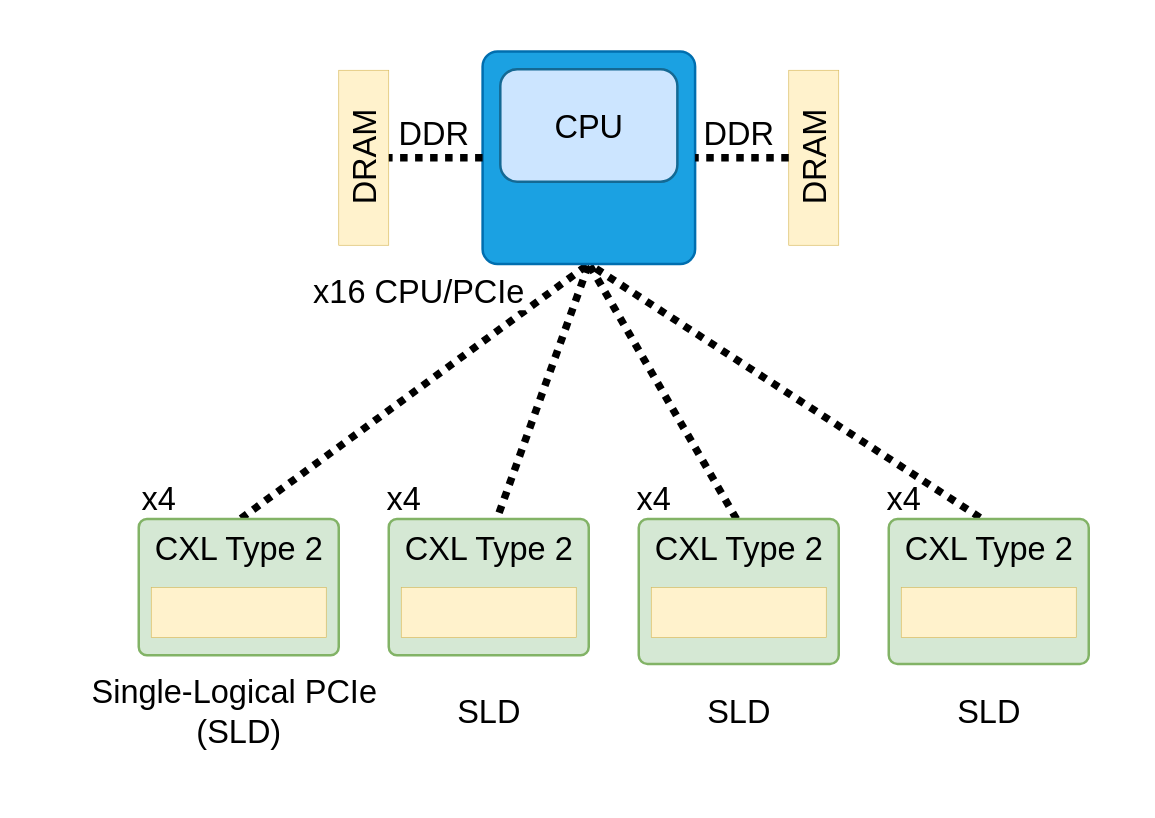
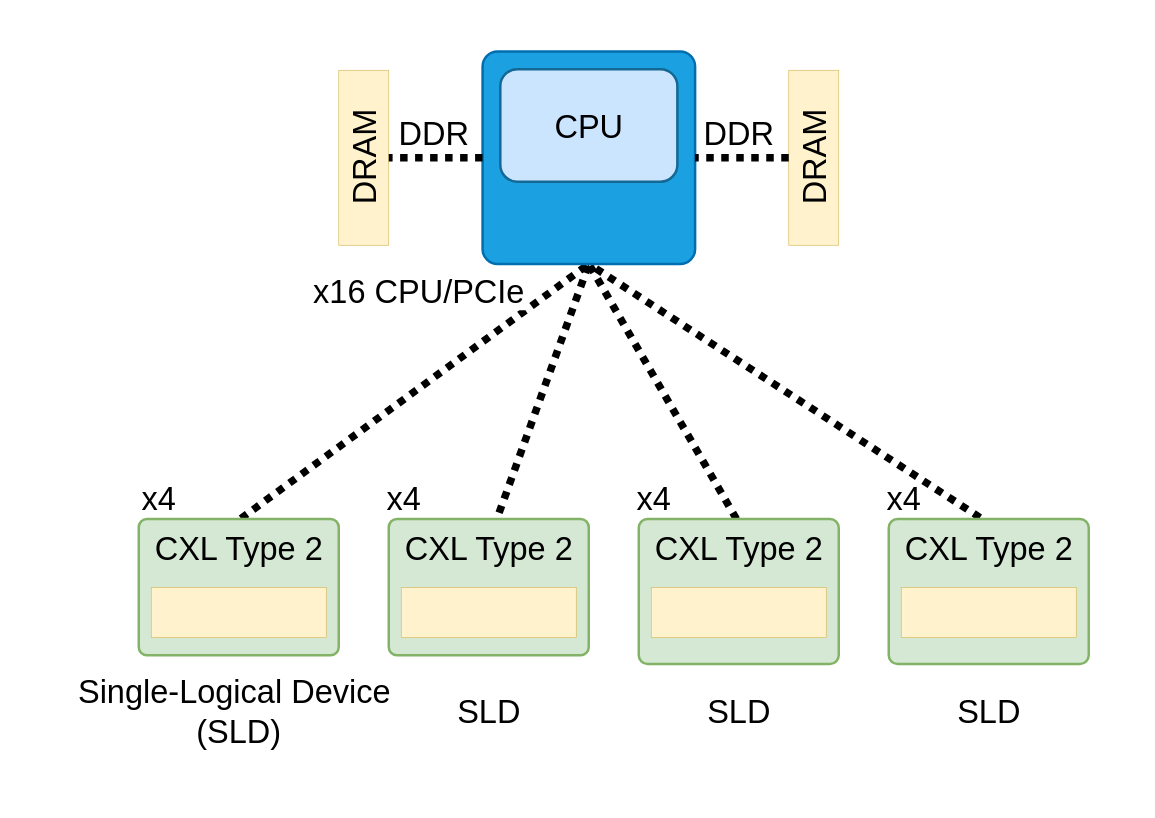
  <mxCell id="0" />
  <mxCell id="1" parent="0" />
  <mxCell id="2" value="" style="endArrow=none;html=1;rounded=0;entryX=0.5;entryY=1;entryDx=0;entryDy=0;exitX=0.51;exitY=0.078;exitDx=0;exitDy=0;strokeWidth=3;dashed=1;dashPattern=1 1;strokeColor=#000000;exitPerimeter=0;fontSize=13;" edge="1" parent="1" source="8" target="28"><mxGeometry width="50" height="50" relative="1" as="geometry"><mxPoint x="-60.75" y="236.59" as="sourcePoint" /><mxPoint x="12.71" y="110" as="targetPoint" /></mxGeometry></mxCell>
  <mxCell id="3" value="" style="endArrow=none;html=1;rounded=0;entryX=0.5;entryY=1;entryDx=0;entryDy=0;exitX=0.546;exitY=0.002;exitDx=0;exitDy=0;strokeWidth=3;dashed=1;dashPattern=1 1;strokeColor=#000000;exitPerimeter=0;fontSize=13;" edge="1" parent="1" source="12" target="28"><mxGeometry width="50" height="50" relative="1" as="geometry"><mxPoint x="151.63" y="251.56" as="sourcePoint" /><mxPoint x="55.32" y="102.84" as="targetPoint" /></mxGeometry></mxCell>
  <mxCell id="4" value="" style="endArrow=none;html=1;rounded=0;entryX=0.5;entryY=1;entryDx=0;entryDy=0;strokeWidth=3;dashed=1;dashPattern=1 1;exitX=0.49;exitY=0.086;exitDx=0;exitDy=0;strokeColor=#000000;exitPerimeter=0;fontSize=13;" edge="1" parent="1" source="16" target="28"><mxGeometry width="50" height="50" relative="1" as="geometry"><mxPoint x="328.39" y="251.38" as="sourcePoint" /><mxPoint x="19.71" y="115" as="targetPoint" /></mxGeometry></mxCell>
  <mxCell id="5" value="" style="endArrow=none;html=1;rounded=0;entryX=0.5;entryY=1;entryDx=0;entryDy=0;strokeWidth=3;dashed=1;dashPattern=1 1;exitX=0.461;exitY=0.065;exitDx=0;exitDy=0;strokeColor=#000000;exitPerimeter=0;fontSize=13;" edge="1" parent="1" source="20" target="28"><mxGeometry width="50" height="50" relative="1" as="geometry"><mxPoint x="502.62" y="250.42" as="sourcePoint" /><mxPoint x="-7.58" y="100" as="targetPoint" /></mxGeometry></mxCell>
- <mxCell id="6" value="Single-Logical PCIe&amp;nbsp;&lt;div style=&quot;font-size: 13px;&quot;&gt;(SLD)&lt;/div&gt;" style="text;html=1;align=center;verticalAlign=middle;resizable=0;points=[];autosize=1;strokeColor=none;fillColor=none;fontFamily=Helvetica;fontSize=13;fontColor=default;labelBackgroundColor=default;" vertex="1" parent="1"><mxGeometry x="20" y="264.47" width="150" height="40" as="geometry" /></mxCell>
+ <mxCell id="6" value="Single-Logical Device&amp;nbsp;&lt;div style=&quot;font-size: 13px;&quot;&gt;(SLD)&lt;/div&gt;" style="text;html=1;align=center;verticalAlign=middle;resizable=0;points=[];autosize=1;strokeColor=none;fillColor=none;fontFamily=Helvetica;fontSize=13;fontColor=default;labelBackgroundColor=default;" vertex="1" parent="1"><mxGeometry x="20" y="264.47" width="150" height="40" as="geometry" /></mxCell>
  <mxCell id="7" value="&lt;div style=&quot;font-size: 13px;&quot;&gt;&lt;br style=&quot;font-size: 13px;&quot;&gt;&lt;/div&gt;" style="rounded=1;whiteSpace=wrap;html=1;strokeWidth=1;fontSize=13;rotation=90;align=right;verticalAlign=middle;horizontal=0;labelPosition=left;verticalLabelPosition=middle;fillColor=#d5e8d4;strokeColor=#82b366;perimeterSpacing=0;imageWidth=24;arcSize=6;" vertex="1" parent="1"><mxGeometry x="67.75" y="194.25" width="54.5" height="80" as="geometry" /></mxCell>
  <mxCell id="8" value="&lt;font style=&quot;font-size: 13px;&quot;&gt;CXL Type 2&lt;/font&gt;" style="text;html=1;align=center;verticalAlign=middle;resizable=0;points=[];autosize=1;strokeColor=none;fillColor=none;labelBackgroundColor=none;fontColor=#000000;fontSize=13;" vertex="1" parent="1"><mxGeometry x="50" y="204.47" width="90" height="30" as="geometry" /></mxCell>
  <mxCell id="9" value="" style="rounded=0;whiteSpace=wrap;html=1;fillColor=#fff2cc;strokeColor=#d6b656;shadow=0;textShadow=0;strokeWidth=0.25;fontSize=13;" vertex="1" parent="1"><mxGeometry x="60" y="234.47" width="70" height="20" as="geometry" /></mxCell>
  <mxCell id="10" value="SLD" style="text;html=1;align=center;verticalAlign=middle;resizable=0;points=[];autosize=1;strokeColor=none;fillColor=none;fontFamily=Helvetica;fontSize=13;fontColor=default;labelBackgroundColor=default;" vertex="1" parent="1"><mxGeometry x="170" y="269.47" width="50" height="30" as="geometry" /></mxCell>
  <mxCell id="11" value="&lt;div style=&quot;font-size: 13px;&quot;&gt;&lt;br style=&quot;font-size: 13px;&quot;&gt;&lt;/div&gt;" style="rounded=1;whiteSpace=wrap;html=1;strokeWidth=1;fontSize=13;rotation=90;align=right;verticalAlign=middle;horizontal=0;labelPosition=left;verticalLabelPosition=middle;fillColor=#d5e8d4;strokeColor=#82b366;perimeterSpacing=0;imageWidth=24;arcSize=6;" vertex="1" parent="1"><mxGeometry x="167.75" y="194.25" width="54.5" height="80" as="geometry" /></mxCell>
  <mxCell id="12" value="&lt;font style=&quot;font-size: 13px;&quot;&gt;CXL Type 2&lt;/font&gt;" style="text;html=1;align=center;verticalAlign=middle;resizable=0;points=[];autosize=1;strokeColor=none;fillColor=none;labelBackgroundColor=none;fontColor=#000000;fontSize=13;" vertex="1" parent="1"><mxGeometry x="150" y="204.47" width="90" height="30" as="geometry" /></mxCell>
  <mxCell id="13" value="" style="rounded=0;whiteSpace=wrap;html=1;fillColor=#fff2cc;strokeColor=#d6b656;shadow=0;textShadow=0;strokeWidth=0.25;fontSize=13;" vertex="1" parent="1"><mxGeometry x="160" y="234.47" width="70" height="20" as="geometry" /></mxCell>
  <mxCell id="14" value="SLD" style="text;html=1;align=center;verticalAlign=middle;resizable=0;points=[];autosize=1;strokeColor=none;fillColor=none;fontFamily=Helvetica;fontSize=13;fontColor=default;labelBackgroundColor=default;" vertex="1" parent="1"><mxGeometry x="270" y="269.47" width="50" height="30" as="geometry" /></mxCell>
  <mxCell id="15" value="&lt;div style=&quot;font-size: 13px;&quot;&gt;&lt;br style=&quot;font-size: 13px;&quot;&gt;&lt;/div&gt;" style="rounded=1;whiteSpace=wrap;html=1;strokeWidth=1;fontSize=13;rotation=90;align=right;verticalAlign=middle;horizontal=0;labelPosition=left;verticalLabelPosition=middle;fillColor=#d5e8d4;strokeColor=#82b366;perimeterSpacing=0;imageWidth=24;arcSize=6;" vertex="1" parent="1"><mxGeometry x="266" y="196" width="58" height="80" as="geometry" /></mxCell>
  <mxCell id="16" value="&lt;font style=&quot;font-size: 13px;&quot;&gt;CXL Type 2&lt;/font&gt;" style="text;html=1;align=center;verticalAlign=middle;resizable=0;points=[];autosize=1;strokeColor=none;fillColor=none;labelBackgroundColor=none;fontColor=#000000;fontSize=13;" vertex="1" parent="1"><mxGeometry x="250" y="204.47" width="90" height="30" as="geometry" /></mxCell>
  <mxCell id="17" value="" style="rounded=0;whiteSpace=wrap;html=1;fillColor=#fff2cc;strokeColor=#d6b656;shadow=0;textShadow=0;strokeWidth=0.25;fontSize=13;" vertex="1" parent="1"><mxGeometry x="260" y="234.47" width="70" height="20" as="geometry" /></mxCell>
  <mxCell id="18" value="SLD" style="text;html=1;align=center;verticalAlign=middle;resizable=0;points=[];autosize=1;strokeColor=none;fillColor=none;fontFamily=Helvetica;fontSize=13;fontColor=default;labelBackgroundColor=default;" vertex="1" parent="1"><mxGeometry x="370" y="269.47" width="50" height="30" as="geometry" /></mxCell>
  <mxCell id="19" value="&lt;div style=&quot;font-size: 13px;&quot;&gt;&lt;br style=&quot;font-size: 13px;&quot;&gt;&lt;/div&gt;" style="rounded=1;whiteSpace=wrap;html=1;strokeWidth=1;fontSize=13;rotation=90;align=right;verticalAlign=middle;horizontal=0;labelPosition=left;verticalLabelPosition=middle;fillColor=#d5e8d4;strokeColor=#82b366;perimeterSpacing=0;imageWidth=24;arcSize=6;" vertex="1" parent="1"><mxGeometry x="366" y="196" width="58" height="80" as="geometry" /></mxCell>
  <mxCell id="20" value="&lt;font style=&quot;font-size: 13px;&quot;&gt;CXL Type 2&lt;/font&gt;" style="text;html=1;align=center;verticalAlign=middle;resizable=0;points=[];autosize=1;strokeColor=none;fillColor=none;labelBackgroundColor=none;fontColor=#000000;fontSize=13;" vertex="1" parent="1"><mxGeometry x="350" y="204.47" width="90" height="30" as="geometry" /></mxCell>
  <mxCell id="21" value="" style="rounded=0;whiteSpace=wrap;html=1;fillColor=#fff2cc;strokeColor=#d6b656;shadow=0;textShadow=0;strokeWidth=0.25;fontSize=13;" vertex="1" parent="1"><mxGeometry x="360" y="234.47" width="70" height="20" as="geometry" /></mxCell>
  <mxCell id="22" value="x4" style="text;html=1;align=center;verticalAlign=middle;resizable=0;points=[];autosize=1;strokeColor=none;fillColor=none;fontFamily=Helvetica;fontSize=13;fontColor=default;labelBackgroundColor=none;" vertex="1" parent="1"><mxGeometry x="43.29" y="184" width="40" height="30" as="geometry" /></mxCell>
  <mxCell id="23" value="x16 CPU/PCIe" style="text;html=1;align=center;verticalAlign=middle;resizable=0;points=[];autosize=1;strokeColor=none;fillColor=none;fontFamily=Helvetica;fontSize=13;fontColor=default;labelBackgroundColor=default;" vertex="1" parent="1"><mxGeometry x="112.25" y="101.46" width="110" height="30" as="geometry" /></mxCell>
  <mxCell id="24" value="x4" style="text;html=1;align=center;verticalAlign=middle;resizable=0;points=[];autosize=1;strokeColor=none;fillColor=none;fontFamily=Helvetica;fontSize=13;fontColor=default;labelBackgroundColor=none;" vertex="1" parent="1"><mxGeometry x="141" y="184" width="40" height="30" as="geometry" /></mxCell>
  <mxCell id="25" value="x4" style="text;html=1;align=center;verticalAlign=middle;resizable=0;points=[];autosize=1;strokeColor=none;fillColor=none;fontFamily=Helvetica;fontSize=13;fontColor=default;labelBackgroundColor=none;" vertex="1" parent="1"><mxGeometry x="241" y="184" width="40" height="30" as="geometry" /></mxCell>
  <mxCell id="26" value="x4" style="text;html=1;align=center;verticalAlign=middle;resizable=0;points=[];autosize=1;strokeColor=none;fillColor=none;fontFamily=Helvetica;fontSize=13;fontColor=default;labelBackgroundColor=none;" vertex="1" parent="1"><mxGeometry x="341" y="184" width="40" height="30" as="geometry" /></mxCell>
  <mxCell id="27" value="" style="group;fillColor=default;gradientColor=none;strokeColor=none;fontSize=13;" connectable="0" vertex="1" parent="1"><mxGeometry x="192.541" y="20" width="84.998" height="85" as="geometry" /></mxCell>
  <mxCell id="28" value="" style="rounded=1;whiteSpace=wrap;html=1;arcSize=7;fillColor=#1ba1e2;strokeColor=#006EAF;fontColor=#ffffff;fontSize=13;" vertex="1" parent="27"><mxGeometry width="84.998" height="85" as="geometry" /></mxCell>
  <mxCell id="29" value="&lt;font style=&quot;font-size: 13px;&quot;&gt;CPU&lt;/font&gt;" style="rounded=1;whiteSpace=wrap;html=1;fillColor=#cce5ff;strokeColor=#146994;shadow=0;fontSize=13;" vertex="1" parent="27"><mxGeometry x="7.083" y="7.083" width="70.832" height="45" as="geometry" /></mxCell>
  <mxCell id="30" value="DRAM" style="rounded=0;whiteSpace=wrap;html=1;fillColor=#fff2cc;strokeColor=#d6b656;shadow=0;textShadow=0;strokeWidth=0.25;rotation=-90;fontSize=13;" vertex="1" parent="1"><mxGeometry x="290" y="52.5" width="70" height="20" as="geometry" /></mxCell>
  <mxCell id="31" value="DRAM" style="rounded=0;whiteSpace=wrap;html=1;fillColor=#fff2cc;strokeColor=#d6b656;shadow=0;textShadow=0;strokeWidth=0.25;rotation=-90;fontSize=13;" vertex="1" parent="1"><mxGeometry x="110" y="52.5" width="70" height="20" as="geometry" /></mxCell>
  <mxCell id="32" value="" style="endArrow=none;html=1;rounded=0;entryX=1;entryY=0.5;entryDx=0;entryDy=0;strokeWidth=3;dashed=1;dashPattern=1 1;strokeColor=#000000;fontSize=13;" edge="1" parent="1" source="30" target="28"><mxGeometry width="50" height="50" relative="1" as="geometry"><mxPoint x="445.96" y="206" as="sourcePoint" /><mxPoint x="289.96" y="105" as="targetPoint" /></mxGeometry></mxCell>
  <mxCell id="33" value="DDR" style="edgeLabel;html=1;align=center;verticalAlign=middle;resizable=0;points=[];fontSize=13;" vertex="1" connectable="0" parent="32"><mxGeometry x="0.42" y="-3" relative="1" as="geometry"><mxPoint x="6" y="-7" as="offset" /></mxGeometry></mxCell>
  <mxCell id="34" value="" style="endArrow=none;html=1;rounded=0;strokeWidth=3;dashed=1;dashPattern=1 1;strokeColor=#000000;exitX=0;exitY=0.5;exitDx=0;exitDy=0;entryX=0.5;entryY=1;entryDx=0;entryDy=0;fontSize=13;" edge="1" parent="1" source="28" target="31"><mxGeometry width="50" height="50" relative="1" as="geometry"><mxPoint x="187.46" y="63" as="sourcePoint" /><mxPoint x="160" y="63" as="targetPoint" /></mxGeometry></mxCell>
  <mxCell id="35" value="DDR" style="edgeLabel;html=1;align=center;verticalAlign=middle;resizable=0;points=[];fontSize=13;" vertex="1" connectable="0" parent="34"><mxGeometry x="0.329" y="-1" relative="1" as="geometry"><mxPoint x="5" y="-9" as="offset" /></mxGeometry></mxCell>
